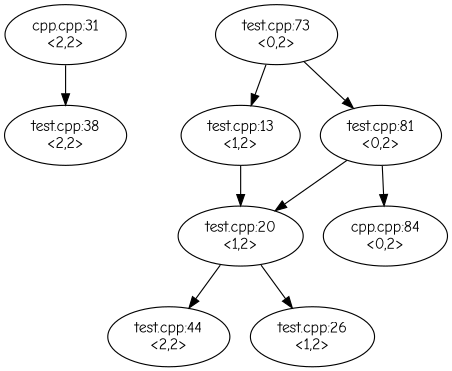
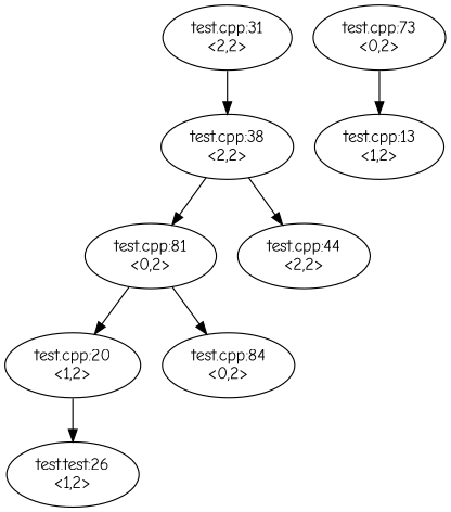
  digraph {
    fontname="Comic Neue"
    node [fontname="Comic Neue"]
    edge [fontname="Comic Neue"]
-   n1 [label="cpp.cpp:31\n<2,2>"]
+   n1 [label="test.cpp:31\n<2,2>"]
    n2 [label="test.cpp:38\n<2,2>"]
    n3 [label="test.cpp:73\n<0,2>"]
    n4 [label="test.cpp:13\n<1,2>"]
    n5 [label="test.cpp:81\n<0,2>"]
    n6 [label="test.cpp:44\n<2,2>"]
    n7 [label="test.cpp:20\n<1,2>"]
-   n8 [label="cpp.cpp:84\n<0,2>"]
-   n9 [label="test.cpp:26\n<1,2>"]
+   n8 [label="test.cpp:84\n<0,2>"]
+   n9 [label="test.test:26\n<1,2>"]
    n1 -> n2
-   n7 -> n6
+   n2 -> n6
    n3 -> n4
-   n3 -> n5
-   n4 -> n7
+   n2 -> n5
    n5 -> n7
    n5 -> n8
    n7 -> n9
  }
